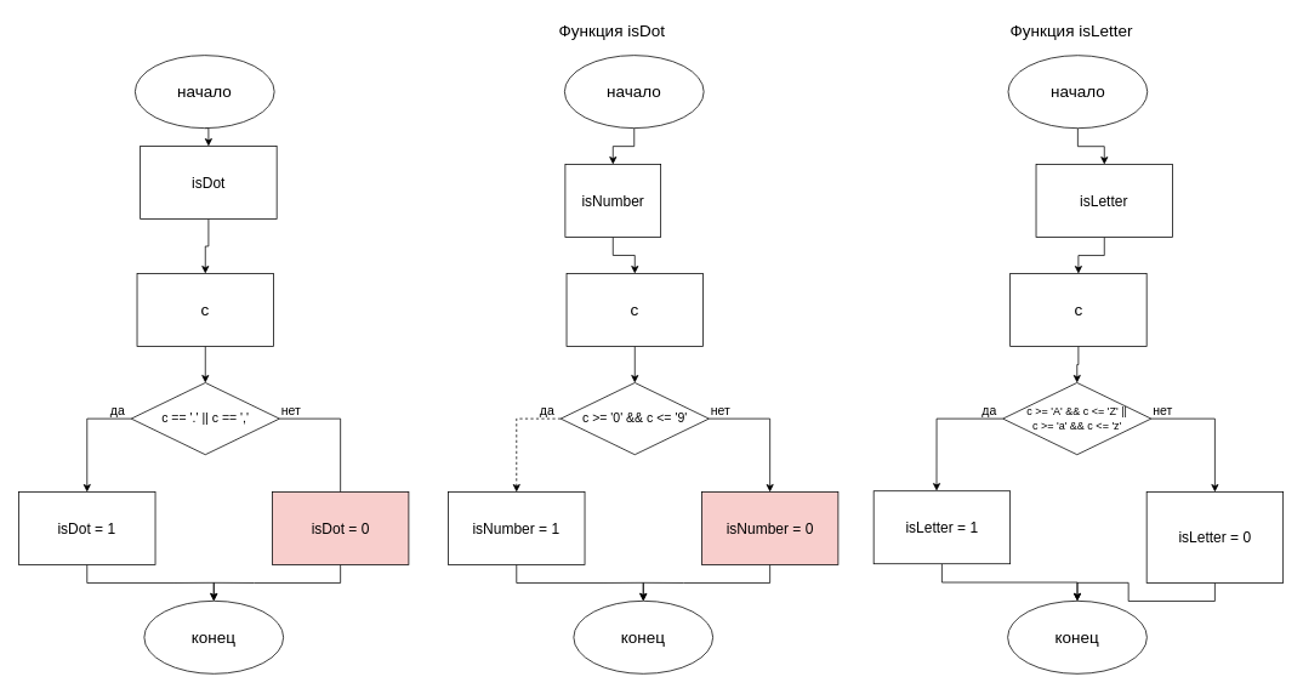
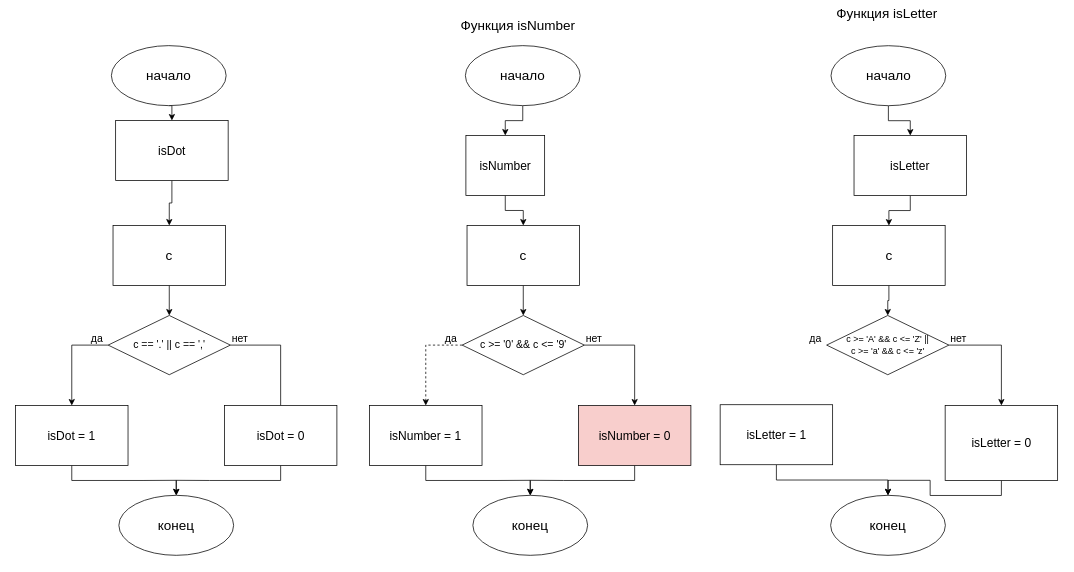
  <mxCell id="0" />
  <mxCell id="1" parent="0" />
  <mxCell id="2" style="edgeStyle=orthogonalEdgeStyle;rounded=0;orthogonalLoop=1;jettySize=auto;html=1;exitX=0.5;exitY=1;exitDx=0;exitDy=0;entryX=0.5;entryY=0;entryDx=0;entryDy=0;" edge="1" parent="1" source="3" target="6"><mxGeometry relative="1" as="geometry" /></mxCell>
  <mxCell id="3" value="&lt;font style=&quot;font-size: 18px&quot;&gt;начало&lt;/font&gt;" style="ellipse;whiteSpace=wrap;html=1;" vertex="1" parent="1"><mxGeometry x="620" y="60" width="153" height="80" as="geometry" /></mxCell>
- <mxCell id="4" value="&lt;font style=&quot;font-size: 18px&quot;&gt;Функция&amp;nbsp;isDot&lt;/font&gt;" style="text;html=1;resizable=0;points=[];autosize=1;align=left;verticalAlign=top;spacingTop=-4;" vertex="1" parent="1"><mxGeometry x="611.5" width="170" height="20" as="geometry" y="20" /></mxCell>
+ <mxCell id="4" value="&lt;font style=&quot;font-size: 18px&quot;&gt;Функция&amp;nbsp;isNumber&lt;/font&gt;" style="text;html=1;resizable=0;points=[];autosize=1;align=left;verticalAlign=top;spacingTop=-4;" vertex="1" parent="1"><mxGeometry x="611.5" width="170" height="20" as="geometry" y="20" /></mxCell>
  <mxCell id="5" style="edgeStyle=orthogonalEdgeStyle;rounded=0;orthogonalLoop=1;jettySize=auto;html=1;exitX=0.5;exitY=1;exitDx=0;exitDy=0;entryX=0.5;entryY=0;entryDx=0;entryDy=0;" edge="1" parent="1" source="6" target="8"><mxGeometry relative="1" as="geometry" /></mxCell>
  <mxCell id="6" value="&lt;font style=&quot;font-size: 16px&quot;&gt;isNumber&lt;/font&gt;" style="rounded=0;whiteSpace=wrap;html=1;" vertex="1" parent="1"><mxGeometry x="620.7" y="179.8" width="105" height="80" as="geometry" /></mxCell>
  <mxCell id="7" style="edgeStyle=orthogonalEdgeStyle;rounded=0;orthogonalLoop=1;jettySize=auto;html=1;exitX=0.5;exitY=1;exitDx=0;exitDy=0;entryX=0.5;entryY=0;entryDx=0;entryDy=0;" edge="1" parent="1" source="8" target="11"><mxGeometry relative="1" as="geometry" /></mxCell>
  <mxCell id="8" value="&lt;span style=&quot;font-size: 18px&quot;&gt;с&lt;/span&gt;" style="rounded=0;whiteSpace=wrap;html=1;" vertex="1" parent="1"><mxGeometry x="622.2" y="299.8" width="150" height="80" as="geometry" /></mxCell>
  <mxCell id="9" style="edgeStyle=orthogonalEdgeStyle;rounded=0;orthogonalLoop=1;jettySize=auto;html=1;exitX=0;exitY=0.5;exitDx=0;exitDy=0;entryX=0.5;entryY=0;entryDx=0;entryDy=0;dashed=1;" edge="1" parent="1" source="11" target="15"><mxGeometry relative="1" as="geometry" /></mxCell>
  <mxCell id="10" style="edgeStyle=orthogonalEdgeStyle;rounded=0;orthogonalLoop=1;jettySize=auto;html=1;exitX=1;exitY=0.5;exitDx=0;exitDy=0;entryX=0.5;entryY=0;entryDx=0;entryDy=0;" edge="1" parent="1" source="11" target="13"><mxGeometry relative="1" as="geometry" /></mxCell>
  <mxCell id="11" value="&lt;font style=&quot;font-size: 14px&quot;&gt;c &amp;gt;= '0' &amp;amp;&amp;amp; c &amp;lt;= '9'&lt;/font&gt;" style="rhombus;whiteSpace=wrap;html=1;" vertex="1" parent="1"><mxGeometry x="615.7" y="419.8" width="163" height="79" as="geometry" /></mxCell>
  <mxCell id="12" style="edgeStyle=orthogonalEdgeStyle;rounded=0;orthogonalLoop=1;jettySize=auto;html=1;exitX=0.5;exitY=1;exitDx=0;exitDy=0;" edge="1" parent="1" source="13" target="18"><mxGeometry relative="1" as="geometry" /></mxCell>
  <mxCell id="13" value="&lt;span style=&quot;font-size: 16px&quot;&gt;isNumber = 0&lt;/span&gt;" style="rounded=0;whiteSpace=wrap;html=1;fillColor=#f8cecc;" vertex="1" parent="1"><mxGeometry x="770.7" y="539.8" width="150" height="80" as="geometry" /></mxCell>
  <mxCell id="14" style="edgeStyle=orthogonalEdgeStyle;rounded=0;orthogonalLoop=1;jettySize=auto;html=1;exitX=0.5;exitY=1;exitDx=0;exitDy=0;" edge="1" parent="1" source="15" target="18"><mxGeometry relative="1" as="geometry" /></mxCell>
  <mxCell id="15" value="&lt;span style=&quot;font-size: 16px&quot;&gt;isNumber = 1&lt;/span&gt;" style="rounded=0;whiteSpace=wrap;html=1;" vertex="1" parent="1"><mxGeometry x="492.2" y="539.8" width="150" height="80" as="geometry" /></mxCell>
  <mxCell id="16" value="&lt;font style=&quot;font-size: 14px&quot;&gt;да&lt;/font&gt;" style="text;html=1;resizable=0;points=[];autosize=1;align=left;verticalAlign=top;spacingTop=-4;" vertex="1" parent="1"><mxGeometry x="590.5" y="439.5" width="30" height="20" as="geometry" /></mxCell>
  <mxCell id="17" value="&lt;font style=&quot;font-size: 14px&quot;&gt;нет&lt;/font&gt;" style="text;html=1;resizable=0;points=[];autosize=1;align=left;verticalAlign=top;spacingTop=-4;" vertex="1" parent="1"><mxGeometry x="778.5" y="439.3" width="40" height="20" as="geometry" /></mxCell>
  <mxCell id="18" value="&lt;span style=&quot;font-size: 18px&quot;&gt;конец&lt;/span&gt;" style="ellipse;whiteSpace=wrap;html=1;" vertex="1" parent="1"><mxGeometry x="630" y="659.6" width="153" height="80" as="geometry" /></mxCell>
  <mxCell id="19" style="edgeStyle=orthogonalEdgeStyle;rounded=0;orthogonalLoop=1;jettySize=auto;html=1;exitX=0.5;exitY=1;exitDx=0;exitDy=0;entryX=0.5;entryY=0;entryDx=0;entryDy=0;" edge="1" parent="1" source="20" target="23"><mxGeometry relative="1" as="geometry" /></mxCell>
  <mxCell id="20" value="&lt;font style=&quot;font-size: 18px&quot;&gt;начало&lt;/font&gt;" style="ellipse;whiteSpace=wrap;html=1;" vertex="1" parent="1"><mxGeometry x="1107.5" y="60.1" width="153" height="80" as="geometry" /></mxCell>
- <mxCell id="21" value="&lt;font style=&quot;font-size: 18px&quot;&gt;Функция&amp;nbsp;isLetter&lt;/font&gt;" style="text;html=1;resizable=0;points=[];autosize=1;align=left;verticalAlign=top;spacingTop=-4;" vertex="1" parent="1"><mxGeometry x="1108" y="20.1" width="150" height="20" as="geometry" /></mxCell>
+ <mxCell id="21" value="&lt;font style=&quot;font-size: 18px&quot;&gt;Функция&amp;nbsp;isLetter&lt;/font&gt;" style="text;html=1;resizable=0;points=[];autosize=1;align=left;verticalAlign=top;spacingTop=-4;" vertex="1" parent="1"><mxGeometry x="1113" y="5.1" width="150" height="20" as="geometry" /></mxCell>
  <mxCell id="22" style="edgeStyle=orthogonalEdgeStyle;rounded=0;orthogonalLoop=1;jettySize=auto;html=1;exitX=0.5;exitY=1;exitDx=0;exitDy=0;entryX=0.5;entryY=0;entryDx=0;entryDy=0;" edge="1" parent="1" source="23" target="25"><mxGeometry relative="1" as="geometry" /></mxCell>
  <mxCell id="23" value="&lt;font style=&quot;font-size: 16px&quot;&gt;isLetter&lt;/font&gt;" style="rounded=0;whiteSpace=wrap;html=1;" vertex="1" parent="1"><mxGeometry x="1138.2" y="179.9" width="150" height="80" as="geometry" /></mxCell>
  <mxCell id="24" style="edgeStyle=orthogonalEdgeStyle;rounded=0;orthogonalLoop=1;jettySize=auto;html=1;exitX=0.5;exitY=1;exitDx=0;exitDy=0;" edge="1" parent="1" source="25" target="28"><mxGeometry relative="1" as="geometry" /></mxCell>
  <mxCell id="25" value="&lt;span style=&quot;font-size: 18px&quot;&gt;с&lt;/span&gt;" style="rounded=0;whiteSpace=wrap;html=1;" vertex="1" parent="1"><mxGeometry x="1109.7" y="299.9" width="150" height="80" as="geometry" /></mxCell>
- <mxCell id="26" style="edgeStyle=orthogonalEdgeStyle;rounded=0;orthogonalLoop=1;jettySize=auto;html=1;exitX=0;exitY=0.5;exitDx=0;exitDy=0;entryX=0.461;entryY=-0.002;entryDx=0;entryDy=0;entryPerimeter=0;" edge="1" parent="1" source="28" target="32"><mxGeometry relative="1" as="geometry" /></mxCell>
  <mxCell id="27" style="edgeStyle=orthogonalEdgeStyle;rounded=0;orthogonalLoop=1;jettySize=auto;html=1;exitX=1;exitY=0.5;exitDx=0;exitDy=0;entryX=0.5;entryY=0;entryDx=0;entryDy=0;" edge="1" parent="1" source="28" target="30"><mxGeometry relative="1" as="geometry" /></mxCell>
  <mxCell id="28" value="&lt;font style=&quot;font-size: 12px&quot;&gt;&lt;span&gt;c &amp;gt;= 'A' &amp;amp;&amp;amp; c &amp;lt;= 'Z' ||&lt;/span&gt;&lt;br&gt;&lt;span&gt;c &amp;gt;= 'a' &amp;amp;&amp;amp; c &amp;lt;= 'z'&lt;/span&gt;&lt;br&gt;&lt;/font&gt;" style="rhombus;whiteSpace=wrap;html=1;" vertex="1" parent="1"><mxGeometry x="1101.7" y="419.8" width="163" height="79" as="geometry" /></mxCell>
  <mxCell id="29" style="edgeStyle=orthogonalEdgeStyle;rounded=0;orthogonalLoop=1;jettySize=auto;html=1;exitX=0.5;exitY=1;exitDx=0;exitDy=0;entryX=0.5;entryY=0;entryDx=0;entryDy=0;" edge="1" parent="1" source="30" target="35"><mxGeometry relative="1" as="geometry" /></mxCell>
  <mxCell id="30" value="&lt;span style=&quot;font-size: 16px&quot;&gt;isLetter&amp;nbsp;&lt;/span&gt;&lt;span style=&quot;font-size: 16px&quot;&gt;= 0&lt;/span&gt;" style="rounded=0;whiteSpace=wrap;html=1;" vertex="1" parent="1"><mxGeometry x="1259.7" y="539.8" width="150" height="100" as="geometry" /></mxCell>
  <mxCell id="31" style="edgeStyle=orthogonalEdgeStyle;rounded=0;orthogonalLoop=1;jettySize=auto;html=1;exitX=0.5;exitY=1;exitDx=0;exitDy=0;entryX=0.5;entryY=0;entryDx=0;entryDy=0;" edge="1" parent="1" source="32" target="35"><mxGeometry relative="1" as="geometry" /></mxCell>
  <mxCell id="32" value="&lt;span style=&quot;font-size: 16px&quot;&gt;isLetter&amp;nbsp;&lt;/span&gt;&lt;span style=&quot;font-size: 16px&quot;&gt;= 1&lt;/span&gt;" style="rounded=0;whiteSpace=wrap;html=1;" vertex="1" parent="1"><mxGeometry x="959.7" y="538.8" width="150" height="80" as="geometry" /></mxCell>
  <mxCell id="33" value="&lt;font style=&quot;font-size: 14px&quot;&gt;да&lt;/font&gt;" style="text;html=1;resizable=0;points=[];autosize=1;align=left;verticalAlign=top;spacingTop=-4;" vertex="1" parent="1"><mxGeometry x="1077" y="439.5" width="30" height="20" as="geometry" /></mxCell>
  <mxCell id="34" value="&lt;font style=&quot;font-size: 14px&quot;&gt;нет&lt;/font&gt;" style="text;html=1;resizable=0;points=[];autosize=1;align=left;verticalAlign=top;spacingTop=-4;" vertex="1" parent="1"><mxGeometry x="1264.5" y="439.3" width="40" height="20" as="geometry" /></mxCell>
  <mxCell id="35" value="&lt;span style=&quot;font-size: 18px&quot;&gt;конец&lt;/span&gt;" style="ellipse;whiteSpace=wrap;html=1;" vertex="1" parent="1"><mxGeometry x="1107" y="659.6" width="153" height="80" as="geometry" /></mxCell>
  <mxCell id="36" style="edgeStyle=orthogonalEdgeStyle;rounded=0;orthogonalLoop=1;jettySize=auto;html=1;exitX=0.5;exitY=1;exitDx=0;exitDy=0;entryX=0.5;entryY=0;entryDx=0;entryDy=0;" edge="1" parent="1" source="37" target="39"><mxGeometry relative="1" as="geometry" /></mxCell>
  <mxCell id="37" value="&lt;font style=&quot;font-size: 18px&quot;&gt;начало&lt;/font&gt;" style="ellipse;whiteSpace=wrap;html=1;" vertex="1" parent="1"><mxGeometry x="148" y="60" width="153" height="80" as="geometry" /></mxCell>
  <mxCell id="38" style="edgeStyle=orthogonalEdgeStyle;rounded=0;orthogonalLoop=1;jettySize=auto;html=1;exitX=0.5;exitY=1;exitDx=0;exitDy=0;entryX=0.5;entryY=0;entryDx=0;entryDy=0;" edge="1" parent="1" source="39" target="41"><mxGeometry relative="1" as="geometry" /></mxCell>
  <mxCell id="39" value="&lt;font style=&quot;font-size: 16px&quot;&gt;isDot&lt;/font&gt;" style="rounded=0;whiteSpace=wrap;html=1;" vertex="1" parent="1"><mxGeometry x="153.7" y="159.8" width="150" height="80" as="geometry" /></mxCell>
  <mxCell id="40" style="edgeStyle=orthogonalEdgeStyle;rounded=0;orthogonalLoop=1;jettySize=auto;html=1;exitX=0.5;exitY=1;exitDx=0;exitDy=0;entryX=0.5;entryY=0;entryDx=0;entryDy=0;" edge="1" parent="1" source="41" target="44"><mxGeometry relative="1" as="geometry" /></mxCell>
  <mxCell id="41" value="&lt;span style=&quot;font-size: 18px&quot;&gt;с&lt;/span&gt;" style="rounded=0;whiteSpace=wrap;html=1;" vertex="1" parent="1"><mxGeometry x="150.2" y="299.8" width="150" height="80" as="geometry" /></mxCell>
  <mxCell id="42" style="edgeStyle=orthogonalEdgeStyle;rounded=0;orthogonalLoop=1;jettySize=auto;html=1;exitX=0;exitY=0.5;exitDx=0;exitDy=0;entryX=0.5;entryY=0;entryDx=0;entryDy=0;" edge="1" parent="1" source="44" target="48"><mxGeometry relative="1" as="geometry" /></mxCell>
  <mxCell id="43" style="edgeStyle=orthogonalEdgeStyle;rounded=0;orthogonalLoop=1;jettySize=auto;html=1;exitX=1;exitY=0.5;exitDx=0;exitDy=0;entryX=0.5;entryY=0;entryDx=0;entryDy=0;endArrow=none;" edge="1" parent="1" source="44" target="46"><mxGeometry relative="1" as="geometry" /></mxCell>
  <mxCell id="44" value="&lt;font style=&quot;font-size: 14px&quot;&gt;c == '.' || c == ','&lt;/font&gt;" style="rhombus;whiteSpace=wrap;html=1;" vertex="1" parent="1"><mxGeometry x="143.7" y="419.8" width="163" height="79" as="geometry" /></mxCell>
  <mxCell id="45" style="edgeStyle=orthogonalEdgeStyle;rounded=0;orthogonalLoop=1;jettySize=auto;html=1;exitX=0.5;exitY=1;exitDx=0;exitDy=0;" edge="1" parent="1" source="46" target="51"><mxGeometry relative="1" as="geometry" /></mxCell>
- <mxCell id="46" value="&lt;span style=&quot;font-size: 16px&quot;&gt;isDot&lt;/span&gt;&lt;span style=&quot;font-size: 16px&quot;&gt;&amp;nbsp;= 0&lt;/span&gt;" style="rounded=0;whiteSpace=wrap;html=1;fillColor=#f8cecc;" vertex="1" parent="1"><mxGeometry x="298.7" y="539.8" width="150" height="80" as="geometry" /></mxCell>
+ <mxCell id="46" value="&lt;span style=&quot;font-size: 16px&quot;&gt;isDot&lt;/span&gt;&lt;span style=&quot;font-size: 16px&quot;&gt;&amp;nbsp;= 0&lt;/span&gt;" style="rounded=0;whiteSpace=wrap;html=1;" vertex="1" parent="1"><mxGeometry x="298.7" y="539.8" width="150" height="80" as="geometry" /></mxCell>
  <mxCell id="47" style="edgeStyle=orthogonalEdgeStyle;rounded=0;orthogonalLoop=1;jettySize=auto;html=1;exitX=0.5;exitY=1;exitDx=0;exitDy=0;" edge="1" parent="1" source="48" target="51"><mxGeometry relative="1" as="geometry" /></mxCell>
  <mxCell id="48" value="&lt;span style=&quot;font-size: 16px&quot;&gt;isDot&lt;/span&gt;&lt;span style=&quot;font-size: 16px&quot;&gt;&amp;nbsp;= 1&lt;/span&gt;" style="rounded=0;whiteSpace=wrap;html=1;" vertex="1" parent="1"><mxGeometry x="20.2" y="539.8" width="150" height="80" as="geometry" /></mxCell>
  <mxCell id="49" value="&lt;font style=&quot;font-size: 14px&quot;&gt;да&lt;/font&gt;" style="text;html=1;resizable=0;points=[];autosize=1;align=left;verticalAlign=top;spacingTop=-4;" vertex="1" parent="1"><mxGeometry x="118.5" y="439.5" width="30" height="20" as="geometry" /></mxCell>
  <mxCell id="50" value="&lt;font style=&quot;font-size: 14px&quot;&gt;нет&lt;/font&gt;" style="text;html=1;resizable=0;points=[];autosize=1;align=left;verticalAlign=top;spacingTop=-4;" vertex="1" parent="1"><mxGeometry x="306.5" y="439.3" width="40" height="20" as="geometry" /></mxCell>
  <mxCell id="51" value="&lt;span style=&quot;font-size: 18px&quot;&gt;конец&lt;/span&gt;" style="ellipse;whiteSpace=wrap;html=1;" vertex="1" parent="1"><mxGeometry x="158" y="659.6" width="153" height="80" as="geometry" /></mxCell>
